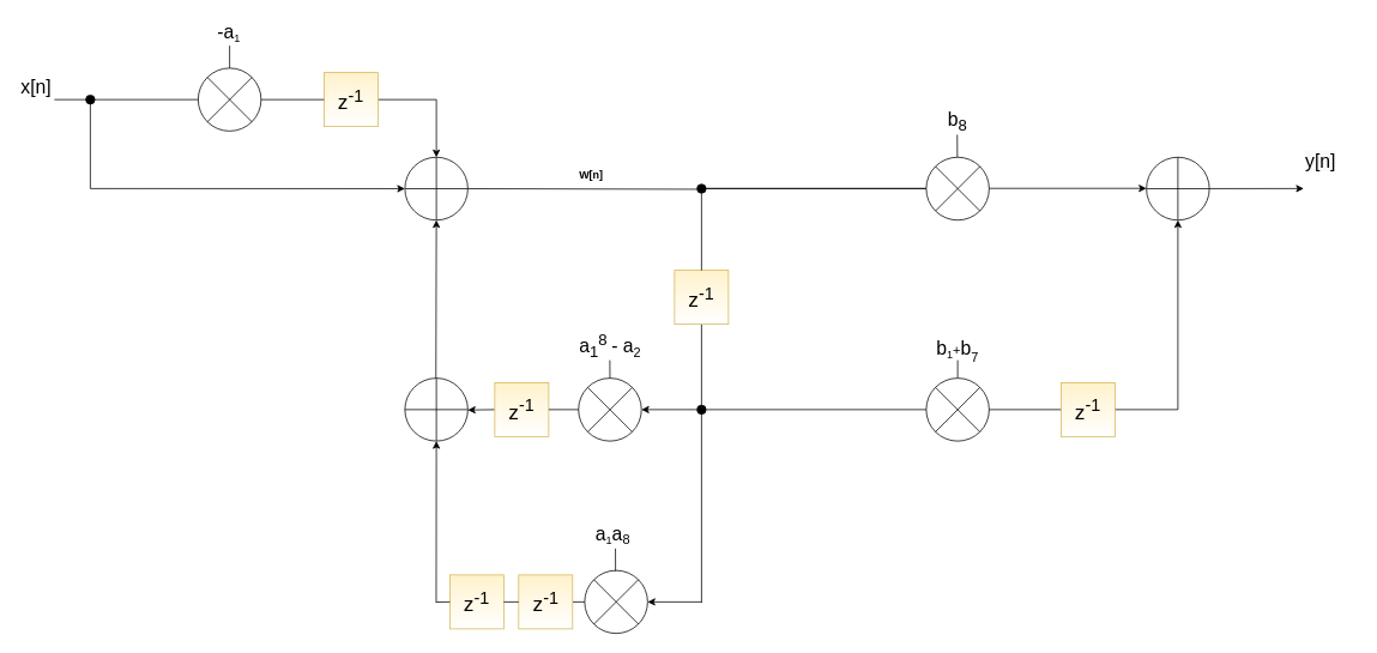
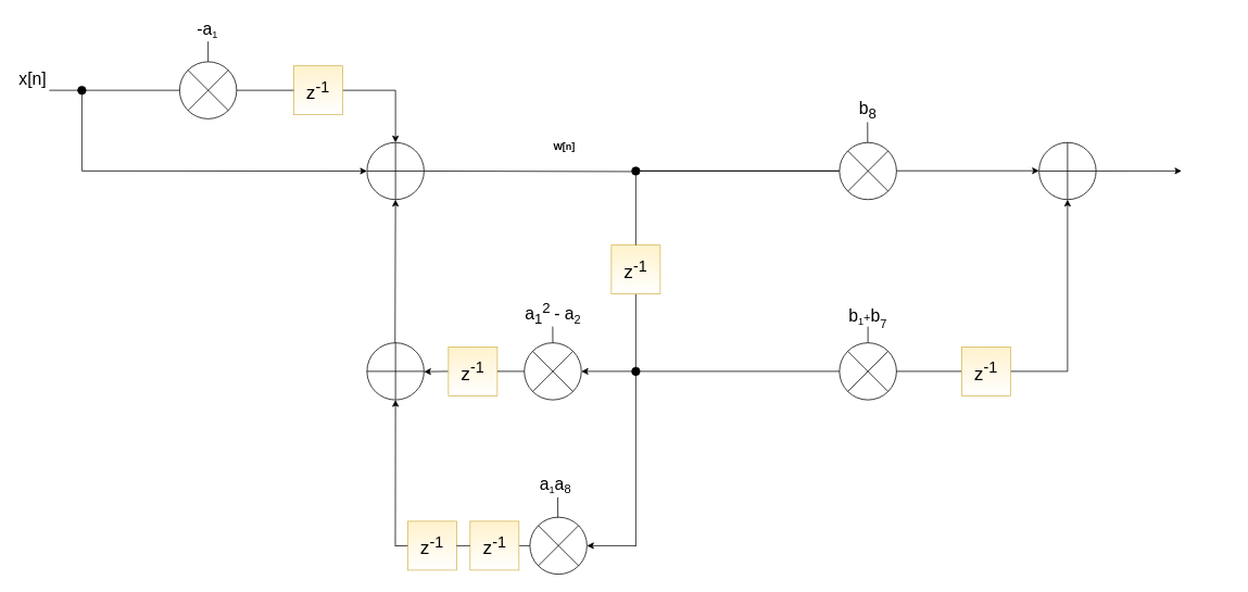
  <mxCell id="0" />
  <mxCell id="1" parent="0" />
  <mxCell id="2" value="" style="verticalLabelPosition=bottom;verticalAlign=top;html=1;shape=mxgraph.flowchart.summing_function;" vertex="1" parent="1"><mxGeometry x="450" y="174.15" width="70" height="70" as="geometry" /></mxCell>
  <mxCell id="3" value="&lt;font style=&quot;font-size: 21px&quot;&gt;x[n]&lt;/font&gt;" style="text;html=1;strokeColor=none;fillColor=none;align=center;verticalAlign=middle;whiteSpace=wrap;rounded=0;" vertex="1" parent="1"><mxGeometry x="20" y="85" width="40" height="20" as="geometry" /></mxCell>
- <mxCell id="4" value="&lt;b&gt;W[n]&lt;/b&gt;" style="text;html=1;align=center;verticalAlign=middle;resizable=0;points=[];autosize=1;strokeColor=none;fillColor=none;" vertex="1" parent="1"><mxGeometry x="636.57" y="184.15" width="40" height="20" as="geometry" /></mxCell>
+ <mxCell id="4" value="&lt;b&gt;W[n]&lt;/b&gt;" style="text;html=1;align=center;verticalAlign=middle;resizable=0;points=[];autosize=1;strokeColor=none;fillColor=none;" vertex="1" parent="1"><mxGeometry x="671.57" y="169.15" width="40" height="20" as="geometry" /></mxCell>
  <mxCell id="5" value="" style="shape=sumEllipse;perimeter=ellipsePerimeter;whiteSpace=wrap;html=1;backgroundOutline=1;" vertex="1" parent="1"><mxGeometry x="643.13" y="420" width="70" height="70" as="geometry" /></mxCell>
  <mxCell id="6" value="" style="shape=sumEllipse;perimeter=ellipsePerimeter;whiteSpace=wrap;html=1;backgroundOutline=1;" vertex="1" parent="1"><mxGeometry x="650" y="634" width="70" height="70" as="geometry" /></mxCell>
  <mxCell id="7" value="" style="endArrow=none;html=1;" edge="1" parent="1"><mxGeometry width="50" height="50" relative="1" as="geometry"><mxPoint x="780" y="670" as="sourcePoint" /><mxPoint x="780" y="360" as="targetPoint" /></mxGeometry></mxCell>
- <mxCell id="8" value="&lt;font style=&quot;font-size: 21px&quot;&gt;a&lt;sub&gt;1&lt;/sub&gt;&lt;sup&gt;8 &lt;/sup&gt;-&amp;nbsp;&lt;/font&gt;&lt;span style=&quot;font-size: 21px&quot;&gt;a&lt;/span&gt;&lt;span style=&quot;font-size: 17.5px&quot;&gt;&lt;sub&gt;2&lt;/sub&gt;&lt;/span&gt;" style="text;html=1;strokeColor=none;fillColor=none;align=center;verticalAlign=middle;whiteSpace=wrap;rounded=0;" vertex="1" parent="1"><mxGeometry x="636.57" y="370" width="83.13" height="30" as="geometry" /></mxCell>
+ <mxCell id="8" value="&lt;font style=&quot;font-size: 21px&quot;&gt;a&lt;sub&gt;1&lt;/sub&gt;&lt;sup&gt;2 &lt;/sup&gt;-&amp;nbsp;&lt;/font&gt;&lt;span style=&quot;font-size: 21px&quot;&gt;a&lt;/span&gt;&lt;span style=&quot;font-size: 17.5px&quot;&gt;&lt;sub&gt;2&lt;/sub&gt;&lt;/span&gt;" style="text;html=1;strokeColor=none;fillColor=none;align=center;verticalAlign=middle;whiteSpace=wrap;rounded=0;" vertex="1" parent="1"><mxGeometry x="636.57" y="370" width="83.13" height="30" as="geometry" /></mxCell>
  <mxCell id="9" value="&lt;font style=&quot;font-size: 21px&quot;&gt;a&lt;/font&gt;&lt;font&gt;&lt;span style=&quot;font-size: 14.583px&quot;&gt;&lt;sub&gt;1&lt;/sub&gt;&lt;/span&gt;&lt;span style=&quot;font-size: 21px&quot;&gt;a&lt;/span&gt;&lt;/font&gt;&lt;font style=&quot;font-size: 17.5px&quot;&gt;&lt;sub&gt;8&lt;/sub&gt;&lt;/font&gt;" style="text;html=1;strokeColor=none;fillColor=none;align=center;verticalAlign=middle;whiteSpace=wrap;rounded=0;" vertex="1" parent="1"><mxGeometry x="660" y="580" width="43.13" height="30" as="geometry" /></mxCell>
  <mxCell id="10" value="" style="verticalLabelPosition=bottom;verticalAlign=top;html=1;shape=mxgraph.flowchart.summing_function;" vertex="1" parent="1"><mxGeometry x="450" y="420" width="70" height="70" as="geometry" /></mxCell>
  <mxCell id="11" value="" style="endArrow=classic;html=1;startArrow=none;exitX=0;exitY=0.5;exitDx=0;exitDy=0;" edge="1" parent="1" source="47"><mxGeometry width="50" height="50" relative="1" as="geometry"><mxPoint x="640" y="455" as="sourcePoint" /><mxPoint x="520" y="455.43" as="targetPoint" /></mxGeometry></mxCell>
  <mxCell id="12" value="" style="endArrow=none;html=1;entryX=0;entryY=0.5;entryDx=0;entryDy=0;startArrow=none;" edge="1" parent="1" target="6" source="45"><mxGeometry width="50" height="50" relative="1" as="geometry"><mxPoint x="485" y="669.2" as="sourcePoint" /><mxPoint x="645" y="668.8" as="targetPoint" /></mxGeometry></mxCell>
  <mxCell id="13" value="" style="endArrow=classic;html=1;rounded=0;entryX=0.5;entryY=1;entryDx=0;entryDy=0;entryPerimeter=0;" edge="1" parent="1" target="10"><mxGeometry width="50" height="50" relative="1" as="geometry"><mxPoint x="484.8" y="670" as="sourcePoint" /><mxPoint x="485" y="493" as="targetPoint" /></mxGeometry></mxCell>
  <mxCell id="14" value="" style="endArrow=classic;html=1;rounded=0;entryX=0.5;entryY=1;entryDx=0;entryDy=0;entryPerimeter=0;" edge="1" parent="1" target="2"><mxGeometry width="50" height="50" relative="1" as="geometry"><mxPoint x="484.5" y="420" as="sourcePoint" /><mxPoint x="484.5" y="330" as="targetPoint" /></mxGeometry></mxCell>
  <mxCell id="15" value="" style="ellipse;whiteSpace=wrap;html=1;aspect=fixed;fillColor=#000000;" vertex="1" parent="1"><mxGeometry x="775" y="204.15" width="10" height="10" as="geometry" /></mxCell>
  <mxCell id="16" value="" style="endArrow=none;html=1;entryX=0;entryY=0.563;entryDx=0;entryDy=0;entryPerimeter=0;exitX=1;exitY=0.5;exitDx=0;exitDy=0;exitPerimeter=0;" edge="1" parent="1" source="2" target="15"><mxGeometry width="50" height="50" relative="1" as="geometry"><mxPoint x="560" y="209.66" as="sourcePoint" /><mxPoint x="865" y="209.41" as="targetPoint" /></mxGeometry></mxCell>
  <mxCell id="17" value="" style="ellipse;whiteSpace=wrap;html=1;aspect=fixed;fillColor=#000000;" vertex="1" parent="1"><mxGeometry x="775" y="450" width="10" height="10" as="geometry" /></mxCell>
  <mxCell id="18" value="" style="endArrow=none;html=1;rounded=0;exitX=0.5;exitY=0;exitDx=0;exitDy=0;" edge="1" parent="1" source="5"><mxGeometry width="50" height="50" relative="1" as="geometry"><mxPoint x="700" y="470" as="sourcePoint" /><mxPoint x="678" y="400" as="targetPoint" /></mxGeometry></mxCell>
  <mxCell id="19" value="" style="endArrow=none;html=1;rounded=0;exitX=0.5;exitY=0;exitDx=0;exitDy=0;" edge="1" parent="1"><mxGeometry width="50" height="50" relative="1" as="geometry"><mxPoint x="684.36" y="634.6" as="sourcePoint" /><mxPoint x="684.23" y="609.6" as="targetPoint" /></mxGeometry></mxCell>
  <mxCell id="20" value="" style="endArrow=classic;html=1;rounded=0;startArrow=none;" edge="1" parent="1" source="35"><mxGeometry width="50" height="50" relative="1" as="geometry"><mxPoint x="860" y="200" as="sourcePoint" /><mxPoint x="1450" y="209" as="targetPoint" /></mxGeometry></mxCell>
  <mxCell id="21" value="" style="endArrow=classic;html=1;rounded=0;entryX=1;entryY=0.5;entryDx=0;entryDy=0;" edge="1" parent="1" target="6"><mxGeometry width="50" height="50" relative="1" as="geometry"><mxPoint x="780" y="669" as="sourcePoint" /><mxPoint x="820" y="700" as="targetPoint" /></mxGeometry></mxCell>
  <mxCell id="22" value="" style="endArrow=classic;html=1;rounded=0;entryX=1;entryY=0.5;entryDx=0;entryDy=0;exitX=0;exitY=0.5;exitDx=0;exitDy=0;" edge="1" parent="1" source="17" target="5"><mxGeometry width="50" height="50" relative="1" as="geometry"><mxPoint x="730" y="510" as="sourcePoint" /><mxPoint x="780" y="460" as="targetPoint" /></mxGeometry></mxCell>
  <mxCell id="23" value="" style="endArrow=none;html=1;rounded=0;exitX=0.5;exitY=0;exitDx=0;exitDy=0;" edge="1" parent="1" source="42"><mxGeometry width="50" height="50" relative="1" as="geometry"><mxPoint x="96.87" y="130" as="sourcePoint" /><mxPoint x="255" y="50" as="targetPoint" /></mxGeometry></mxCell>
  <mxCell id="24" value="" style="endArrow=classic;html=1;rounded=0;entryX=0.5;entryY=0;entryDx=0;entryDy=0;entryPerimeter=0;startArrow=none;" edge="1" parent="1" target="2" source="40"><mxGeometry width="50" height="50" relative="1" as="geometry"><mxPoint x="60" y="110" as="sourcePoint" /><mxPoint x="380" y="100" as="targetPoint" /><Array as="points"><mxPoint x="485" y="110" /></Array></mxGeometry></mxCell>
  <mxCell id="25" value="&lt;font style=&quot;font-size: 21px&quot;&gt;-a&lt;/font&gt;&lt;font&gt;&lt;span style=&quot;font-size: 14.583px&quot;&gt;&lt;sub&gt;1&lt;/sub&gt;&lt;/span&gt;&lt;/font&gt;" style="text;html=1;strokeColor=none;fillColor=none;align=center;verticalAlign=middle;whiteSpace=wrap;rounded=0;" vertex="1" parent="1"><mxGeometry x="233.43" y="20" width="43.13" height="30" as="geometry" /></mxCell>
  <mxCell id="26" value="" style="endArrow=classic;html=1;rounded=0;entryX=0;entryY=0.5;entryDx=0;entryDy=0;entryPerimeter=0;" edge="1" parent="1" target="2"><mxGeometry width="50" height="50" relative="1" as="geometry"><mxPoint x="100" y="110" as="sourcePoint" /><mxPoint x="260" y="220" as="targetPoint" /><Array as="points"><mxPoint x="100" y="209" /></Array></mxGeometry></mxCell>
  <mxCell id="27" value="" style="ellipse;whiteSpace=wrap;html=1;aspect=fixed;fillColor=#000000;" vertex="1" parent="1"><mxGeometry x="95" y="105" width="10" height="10" as="geometry" /></mxCell>
  <mxCell id="28" value="&lt;font&gt;&lt;span style=&quot;font-size: 21px&quot;&gt;b&lt;/span&gt;&lt;span style=&quot;font-size: 14.583px&quot;&gt;&lt;sub&gt;1&lt;/sub&gt;+&lt;/span&gt;&lt;span style=&quot;font-size: 21px&quot;&gt;b&lt;/span&gt;&lt;span style=&quot;vertical-align: sub ; font-size: 17.5px&quot;&gt;&lt;sub&gt;7&lt;/sub&gt;&lt;/span&gt;&lt;/font&gt;" style="text;html=1;strokeColor=none;fillColor=none;align=center;verticalAlign=middle;whiteSpace=wrap;rounded=0;" vertex="1" parent="1"><mxGeometry x="1045" y="375" width="40" height="30" as="geometry" /></mxCell>
  <mxCell id="29" value="&lt;font&gt;&lt;sub&gt;&lt;span style=&quot;font-size: 21px&quot;&gt;b&lt;sub&gt;8&lt;/sub&gt;&lt;/span&gt;&lt;/sub&gt;&lt;/font&gt;" style="text;html=1;strokeColor=none;fillColor=none;align=center;verticalAlign=middle;whiteSpace=wrap;rounded=0;" vertex="1" parent="1"><mxGeometry x="1045" y="120" width="40" height="30" as="geometry" /></mxCell>
  <mxCell id="30" value="" style="endArrow=classic;html=1;rounded=0;entryX=0.5;entryY=1;entryDx=0;entryDy=0;entryPerimeter=0;exitX=1;exitY=0.5;exitDx=0;exitDy=0;" edge="1" parent="1" source="17" target="35"><mxGeometry width="50" height="50" relative="1" as="geometry"><mxPoint x="1310.16" y="548.9" as="sourcePoint" /><mxPoint x="1309.66" y="370" as="targetPoint" /><Array as="points"><mxPoint x="1310" y="455" /></Array></mxGeometry></mxCell>
- <mxCell id="31" value="&lt;span style=&quot;color: rgb(0 , 0 , 0) ; font-family: &amp;#34;helvetica&amp;#34; ; font-size: 21px ; font-style: normal ; font-weight: 400 ; letter-spacing: normal ; text-align: center ; text-indent: 0px ; text-transform: none ; word-spacing: 0px ; background-color: rgb(248 , 249 , 250) ; display: inline ; float: none&quot;&gt;y[n]&lt;/span&gt;" style="text;whiteSpace=wrap;html=1;" vertex="1" parent="1"><mxGeometry x="1450" y="158.75" width="60" height="30" as="geometry" /></mxCell>
  <mxCell id="32" value="" style="endArrow=none;html=1;rounded=0;exitX=0.5;exitY=0;exitDx=0;exitDy=0;" edge="1" parent="1" source="37"><mxGeometry width="50" height="50" relative="1" as="geometry"><mxPoint x="1065.62" y="415" as="sourcePoint" /><mxPoint x="1065" y="400" as="targetPoint" /></mxGeometry></mxCell>
  <mxCell id="33" value="" style="endArrow=none;html=1;rounded=0;exitX=0.5;exitY=0;exitDx=0;exitDy=0;" edge="1" parent="1"><mxGeometry width="50" height="50" relative="1" as="geometry"><mxPoint x="1064.65" y="174.15" as="sourcePoint" /><mxPoint x="1064.52" y="149.15" as="targetPoint" /></mxGeometry></mxCell>
  <mxCell id="34" value="" style="endArrow=none;html=1;rounded=0;" edge="1" parent="1" source="15" target="39"><mxGeometry width="50" height="50" relative="1" as="geometry"><mxPoint x="785" y="209.15" as="sourcePoint" /><mxPoint x="1450" y="209" as="targetPoint" /></mxGeometry></mxCell>
  <mxCell id="35" value="" style="verticalLabelPosition=bottom;verticalAlign=top;html=1;shape=mxgraph.flowchart.summing_function;" vertex="1" parent="1"><mxGeometry x="1275" y="174.15" width="70" height="70" as="geometry" /></mxCell>
  <mxCell id="36" value="" style="endArrow=none;html=1;exitX=0.5;exitY=1;exitDx=0;exitDy=0;startArrow=none;" edge="1" parent="1" source="49"><mxGeometry width="50" height="50" relative="1" as="geometry"><mxPoint x="780" y="214.15" as="sourcePoint" /><mxPoint x="780" y="360" as="targetPoint" /></mxGeometry></mxCell>
  <mxCell id="37" value="" style="shape=sumEllipse;perimeter=ellipsePerimeter;whiteSpace=wrap;html=1;backgroundOutline=1;" vertex="1" parent="1"><mxGeometry x="1030" y="420" width="70" height="70" as="geometry" /></mxCell>
  <mxCell id="38" value="" style="endArrow=classic;html=1;rounded=0;entryX=0;entryY=0.5;entryDx=0;entryDy=0;entryPerimeter=0;" edge="1" parent="1"><mxGeometry width="50" height="50" relative="1" as="geometry"><mxPoint x="779" y="208.81" as="sourcePoint" /><mxPoint x="1275" y="208.81" as="targetPoint" /></mxGeometry></mxCell>
  <mxCell id="39" value="" style="shape=sumEllipse;perimeter=ellipsePerimeter;whiteSpace=wrap;html=1;backgroundOutline=1;" vertex="1" parent="1"><mxGeometry x="1030" y="174.15" width="70" height="70" as="geometry" /></mxCell>
  <mxCell id="40" value="&lt;font style=&quot;font-size: 23px&quot;&gt;z&lt;sup&gt;-1&lt;/sup&gt;&lt;/font&gt;" style="whiteSpace=wrap;html=1;aspect=fixed;fillColor=#fff2cc;strokeColor=#d6b656;gradientColor=#ffffff;" vertex="1" parent="1"><mxGeometry x="360" width="60" height="60" as="geometry" y="80" /></mxCell>
  <mxCell id="41" value="" style="endArrow=none;html=1;rounded=0;entryX=0;entryY=0.5;entryDx=0;entryDy=0;" edge="1" parent="1" target="40"><mxGeometry width="50" height="50" relative="1" as="geometry"><mxPoint x="60" y="110" as="sourcePoint" /><mxPoint x="485" y="174.15" as="targetPoint" /><Array as="points"><mxPoint x="110" y="110" /></Array></mxGeometry></mxCell>
  <mxCell id="42" value="" style="shape=sumEllipse;perimeter=ellipsePerimeter;whiteSpace=wrap;html=1;backgroundOutline=1;" vertex="1" parent="1"><mxGeometry x="220" y="75" width="70" height="70" as="geometry" /></mxCell>
  <mxCell id="43" value="&lt;font style=&quot;font-size: 23px&quot;&gt;z&lt;sup&gt;-1&lt;/sup&gt;&lt;/font&gt;" style="whiteSpace=wrap;html=1;aspect=fixed;fillColor=#fff2cc;strokeColor=#d6b656;gradientColor=#ffffff;" vertex="1" parent="1"><mxGeometry x="500" y="639" width="60" height="60" as="geometry" /></mxCell>
  <mxCell id="44" value="" style="endArrow=none;html=1;entryX=0;entryY=0.5;entryDx=0;entryDy=0;" edge="1" parent="1" target="43"><mxGeometry width="50" height="50" relative="1" as="geometry"><mxPoint x="485" y="669.2" as="sourcePoint" /><mxPoint x="650" y="669" as="targetPoint" /></mxGeometry></mxCell>
  <mxCell id="45" value="&lt;font style=&quot;font-size: 23px&quot;&gt;z&lt;sup&gt;-1&lt;/sup&gt;&lt;/font&gt;" style="whiteSpace=wrap;html=1;aspect=fixed;fillColor=#fff2cc;strokeColor=#d6b656;gradientColor=#ffffff;" vertex="1" parent="1"><mxGeometry x="576.57" y="639" width="60" height="60" as="geometry" /></mxCell>
  <mxCell id="46" value="" style="endArrow=none;html=1;entryX=0;entryY=0.5;entryDx=0;entryDy=0;startArrow=none;" edge="1" parent="1" source="43" target="45"><mxGeometry width="50" height="50" relative="1" as="geometry"><mxPoint x="560" y="669" as="sourcePoint" /><mxPoint x="650" y="669" as="targetPoint" /></mxGeometry></mxCell>
  <mxCell id="47" value="&lt;font style=&quot;font-size: 23px&quot;&gt;z&lt;sup&gt;-1&lt;/sup&gt;&lt;/font&gt;" style="whiteSpace=wrap;html=1;aspect=fixed;fillColor=#fff2cc;strokeColor=#d6b656;gradientColor=#ffffff;" vertex="1" parent="1"><mxGeometry x="550" y="425" width="60" height="60" as="geometry" /></mxCell>
  <mxCell id="48" value="" style="endArrow=none;html=1;startArrow=none;exitX=0;exitY=0.5;exitDx=0;exitDy=0;" edge="1" parent="1" source="5" target="47"><mxGeometry width="50" height="50" relative="1" as="geometry"><mxPoint x="643.13" y="455" as="sourcePoint" /><mxPoint x="520" y="455.43" as="targetPoint" /></mxGeometry></mxCell>
  <mxCell id="49" value="&lt;font style=&quot;font-size: 23px&quot;&gt;z&lt;sup&gt;-1&lt;/sup&gt;&lt;/font&gt;" style="whiteSpace=wrap;html=1;aspect=fixed;fillColor=#fff2cc;strokeColor=#d6b656;gradientColor=#ffffff;" vertex="1" parent="1"><mxGeometry x="750" y="300" width="60" height="60" as="geometry" /></mxCell>
  <mxCell id="50" value="" style="endArrow=none;html=1;exitX=0.5;exitY=1;exitDx=0;exitDy=0;" edge="1" parent="1" source="15" target="49"><mxGeometry width="50" height="50" relative="1" as="geometry"><mxPoint x="780" y="214.15" as="sourcePoint" /><mxPoint x="780" y="360" as="targetPoint" /></mxGeometry></mxCell>
  <mxCell id="51" value="&lt;font style=&quot;font-size: 23px&quot;&gt;z&lt;sup&gt;-1&lt;/sup&gt;&lt;/font&gt;" style="whiteSpace=wrap;html=1;aspect=fixed;fillColor=#fff2cc;strokeColor=#d6b656;gradientColor=#ffffff;" vertex="1" parent="1"><mxGeometry x="1180" y="425" width="60" height="60" as="geometry" /></mxCell>
